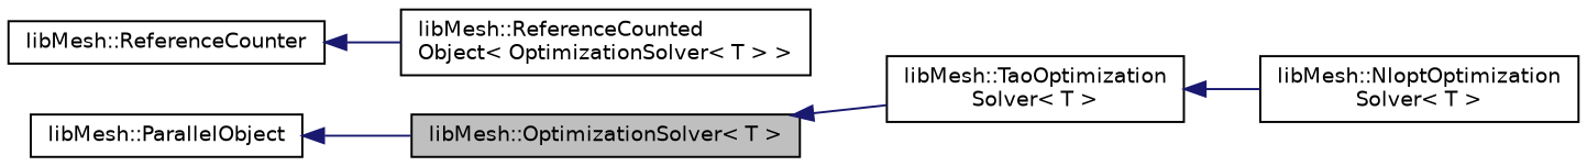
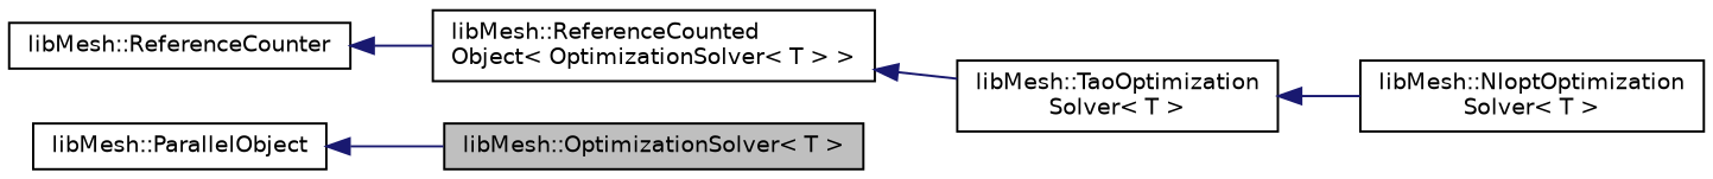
  digraph {
    rankdir=LR
    node [color=black fillcolor=white fontname=Helvetica fontsize=10 shape=record style=filled]
    edge [color=midnightblue dir=back fontname=Helvetica fontsize=10 labelfontname=Helvetica labelfontsize=10 style=solid]
    n1 [fillcolor=grey75 fontcolor=black height=0.2 label="libMesh::OptimizationSolver\< T \>" width=0.4]
    n2 [height=0.2 label="libMesh::TaoOptimization\lSolver\< T \>" width=0.4]
    n3 [height=0.2 label="libMesh::NloptOptimization\lSolver\< T \>" width=0.4]
    n4 [height=0.2 label="libMesh::ReferenceCounted\lObject\< OptimizationSolver\< T \> \>" width=0.4]
    n5 [height=0.2 label="libMesh::ReferenceCounter" width=0.4]
    n6 [height=0.2 label="libMesh::ParallelObject" width=0.4]
-   n1 -> n2
+   n4 -> n2
    n2 -> n3
    n5 -> n4
    n6 -> n1
  }
